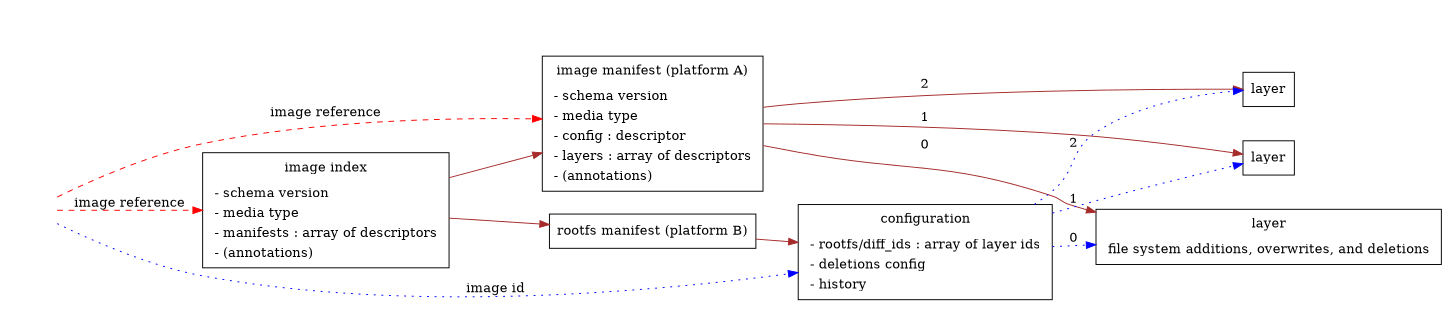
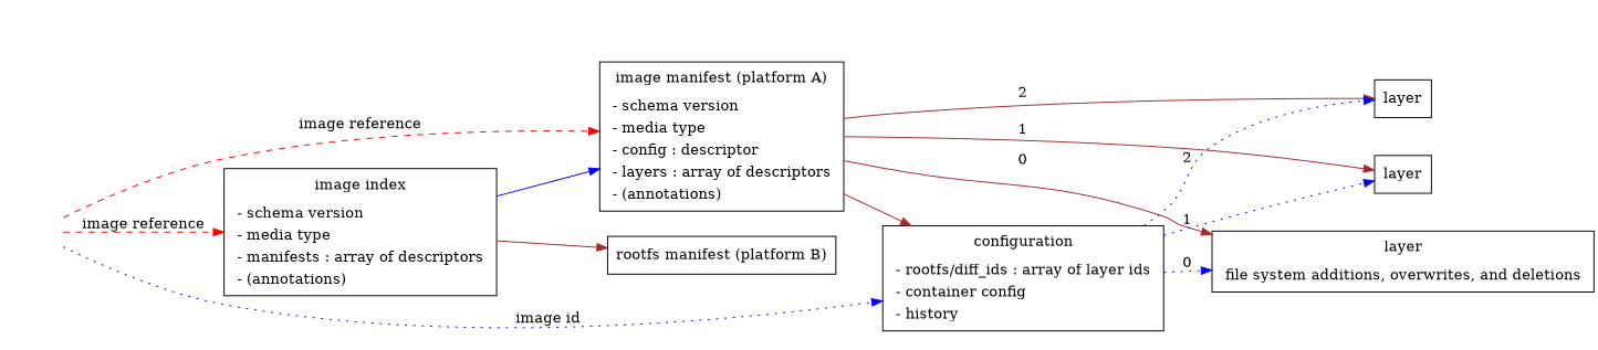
  digraph {
    rankdir=LR
    node [shape=box]
    edge [color=blue splines=polyline style=solid]
    lrank [color=white style=invisible]
    n2 [label=layer]
    n3 [label=<<table border="0">         <tr><td align="center">layer</td></tr>         <tr><td></td></tr>         <tr><td align="left">file system additions, overwrites, and deletions</td></tr>     </table>>]
    n4 [label=layer]
    n5 [label=<<table border="0">         <tr><td align="center">image manifest (platform A)</td></tr>         <tr><td align="center"></td></tr>         <tr><td align="left">- schema version</td></tr>         <tr><td align="left">- media type</td></tr>         <tr><td align="left">- config : descriptor</td></tr>         <tr><td align="left">- layers : array of descriptors</td></tr>         <tr><td align="left">- (annotations)</td></tr>     </table>>]
    n6 [label="rootfs manifest (platform B)"]
-   n7 [label=<<table border="0">         <tr><td align="center">configuration</td></tr>         <tr><td></td></tr>         <tr><td align="left">- rootfs/diff_ids : array of layer ids</td></tr>         <tr><td align="left">- deletions config</td></tr>         <tr><td align="left">- history</td></tr>     </table>>]
+   n7 [label=<<table border="0">         <tr><td align="center">configuration</td></tr>         <tr><td></td></tr>         <tr><td align="left">- rootfs/diff_ids : array of layer ids</td></tr>         <tr><td align="left">- container config</td></tr>         <tr><td align="left">- history</td></tr>     </table>>]
    n8 [label=<<table border="0">         <tr><td align="center">image index</td></tr>         <tr><td></td></tr>         <tr><td align="left">- schema version</td></tr>         <tr><td align="left">- media type</td></tr>         <tr><td align="left">- manifests : array of descriptors</td></tr>         <tr><td align="left">- (annotations)</td></tr>     </table>>]
    client [color=white style=invisible]
    subgraph sub_1 {
      rank=same
      lrank
      n2
      n3
      n4
    }
    subgraph sub_2 {
      rank=same
      n5
      n6
    }
    lrank -> n2 [style=invis]
    n2 -> n4 [style=invis]
    n4 -> n3 [style=invis]
    n5 -> n2 [color=brown label=2]
    n5 -> n3 [color=brown label=0]
    n5 -> n4 [color=brown label=1]
-   n6 -> n7 [color=brown]
+   n5 -> n7 [color=brown]
    n7 -> n2 [label=2 style=dotted]
    n7 -> n3 [label=0 style=dotted]
    n7 -> n4 [label=1 style=dotted]
-   n8 -> n5 [color=brown]
+   n8 -> n5
    n8 -> n6 [color=brown]
    client -> n5 [color=red label="image reference" style=dashed]
    client -> n7 [label="image id" style=dotted]
    client -> n8 [color=red label="image reference" style=dashed]
  }
